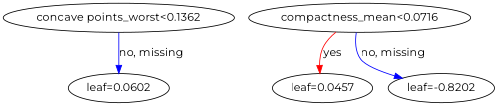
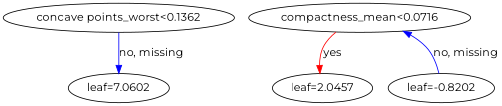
  digraph {
    fontname=Montserrat
    rankdir=UD
    node [fontname=Montserrat]
    edge [color="#0000FF" fontname=Montserrat]
    n1 [label="concave points_worst<0.1362"]
-   n2 [label="leaf=0.0602"]
+   n2 [label="leaf=7.0602"]
    n3 [label="compactness_mean<0.0716"]
-   n4 [label="leaf=0.0457"]
+   n4 [label="leaf=2.0457"]
    n5 [label="leaf=-0.8202"]
    n1 -> n2 [label="no, missing"]
    n3 -> n4 [color="#FF0000" label=yes]
-   n3 -> n5 [label="no, missing"]
+   n5 -> n3 [label="no, missing"]
  }
